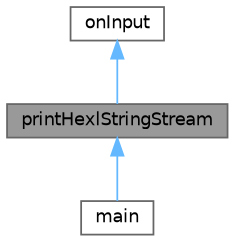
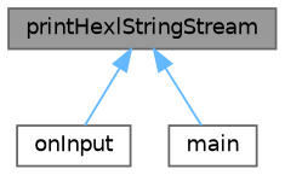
  digraph {
    rankdir=TB
    node [color=grey40 fillcolor=white fontname=Helvetica fontsize=10 shape=box style=filled]
    edge [color=steelblue1 dir=back fontname=Helvetica fontsize=10 labelfontname=Helvetica labelfontsize=10 style=solid]
    n1 [color=gray40 fillcolor=grey60 fontcolor=black height=0.2 label=printHexlStringStream width=0.4]
    n2 [height=0.2 label=onInput width=0.4]
    n3 [height=0.2 label=main width=0.4]
-   n2 -> n1
+   n1 -> n2
    n1 -> n3
  }
